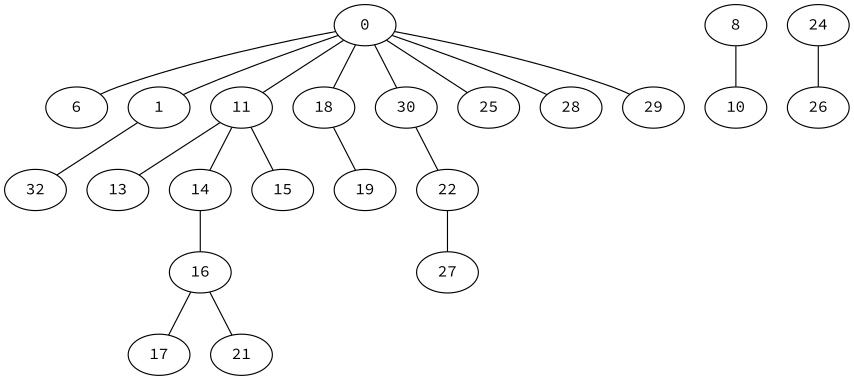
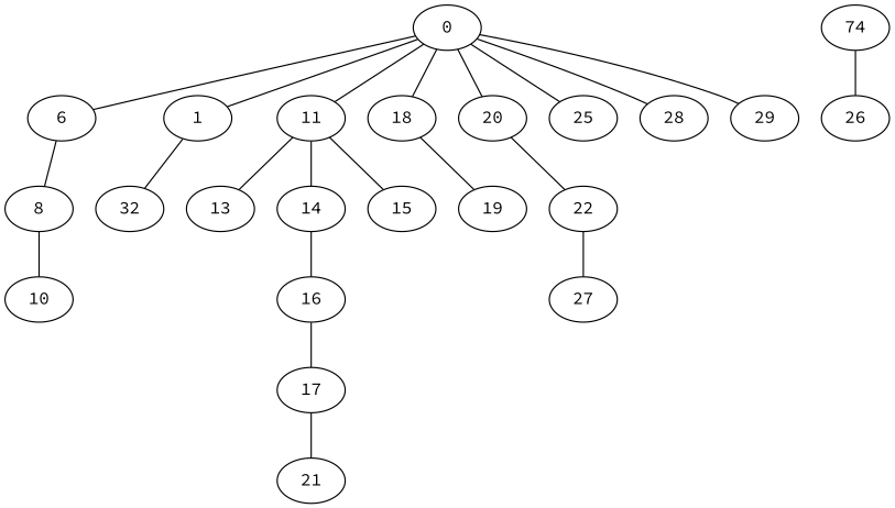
  graph {
    fontname="Source Code Pro"
    node [fontname="Source Code Pro"]
    edge [fontname="Source Code Pro"]
    0
    6
    n3 [label=1]
    11
    18
-   20 [label=30]
+   20
    25
    28
    29
    8
    n11 [label=32]
    13
    14
    15
    19
    22
    10
    16
    27
-   24
+   24 [label=74]
    26
    17
    21
    0 -- 6
    0 -- n3
    0 -- 11
    0 -- 18
    0 -- 20
    0 -- 25
    0 -- 28
    0 -- 29
+   6 -- 8
    n3 -- n11
    11 -- 13
    11 -- 14
    11 -- 15
    18 -- 19
    20 -- 22
    8 -- 10
    14 -- 16
    22 -- 27
    16 -- 17
-   16 -- 21
+   17 -- 21
    24 -- 26
  }
